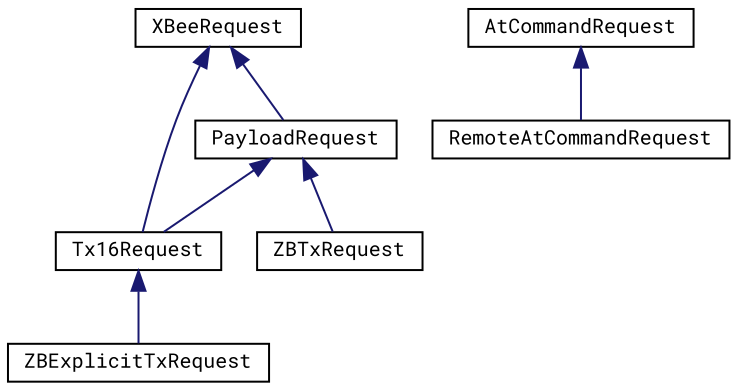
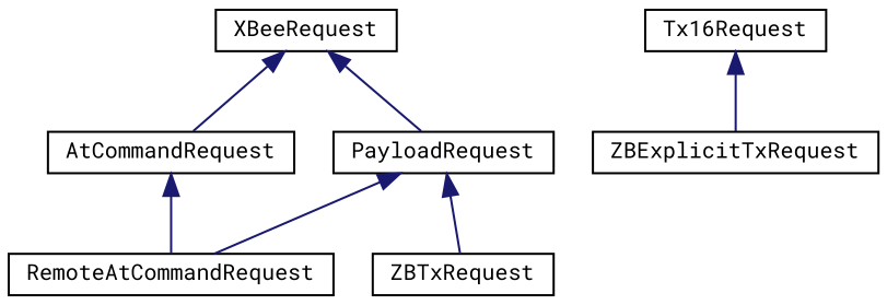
  digraph {
    fontname="Roboto Mono"
    rankdir=TB
    node [color=black fillcolor=white fontname="Roboto Mono" fontsize=10 shape=record style=filled]
    edge [color=midnightblue dir=back fontname="Roboto Mono" fontsize=10 labelfontname=Helvetica labelfontsize=10 style=solid]
    n1 [height=0.2 label=XBeeRequest width=0.4]
    n2 [height=0.2 label=AtCommandRequest width=0.4]
    n3 [height=0.2 label=PayloadRequest width=0.4]
    n4 [height=0.2 label=RemoteAtCommandRequest width=0.4]
    n5 [height=0.2 label=Tx16Request width=0.4]
    n6 [height=0.2 label=ZBTxRequest width=0.4]
    n7 [height=0.2 label=ZBExplicitTxRequest width=0.4]
-   n1 -> n5
+   n1 -> n2
    n1 -> n3
    n2 -> n4
-   n3 -> n5
+   n3 -> n4
    n3 -> n6
    n5 -> n7
  }
